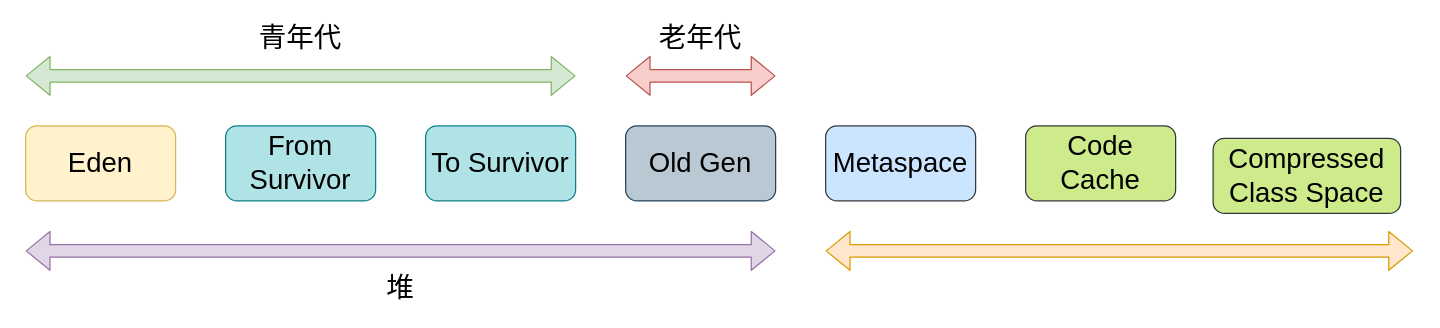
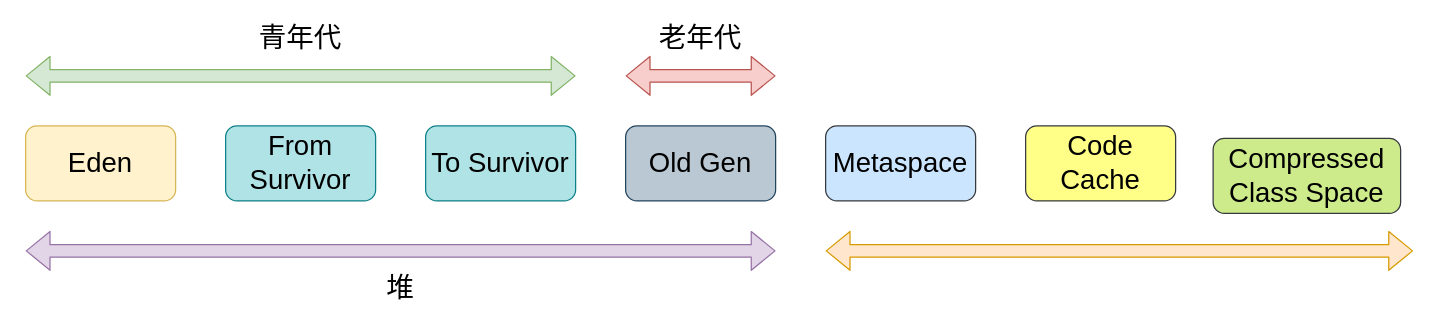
  <mxCell id="0" />
  <mxCell id="1" parent="0" />
  <mxCell id="2" value="Eden" style="rounded=1;whiteSpace=wrap;html=1;fontSize=22;fillColor=#fff2cc;strokeColor=#d6b656;" parent="1" vertex="1"><mxGeometry x="20" y="100" width="120" height="60" as="geometry" /></mxCell>
  <mxCell id="3" value="From&lt;br&gt;Survivor" style="rounded=1;whiteSpace=wrap;html=1;fontSize=22;fillColor=#b0e3e6;strokeColor=#0e8088;" parent="1" vertex="1"><mxGeometry x="180" y="100" width="120" height="60" as="geometry" /></mxCell>
  <mxCell id="4" value="To Survivor" style="rounded=1;whiteSpace=wrap;html=1;fontSize=22;fillColor=#b0e3e6;strokeColor=#0e8088;" parent="1" vertex="1"><mxGeometry x="340" y="100" width="120" height="60" as="geometry" /></mxCell>
  <mxCell id="5" value="Old Gen" style="rounded=1;whiteSpace=wrap;html=1;fontSize=22;fillColor=#bac8d3;strokeColor=#23445d;" parent="1" vertex="1"><mxGeometry x="500" y="100" width="120" height="60" as="geometry" /></mxCell>
  <mxCell id="6" value="Metaspace" style="rounded=1;whiteSpace=wrap;html=1;fontSize=22;fillColor=#cce5ff;strokeColor=#36393d;" parent="1" vertex="1"><mxGeometry x="660" y="100" width="120" height="60" as="geometry" /></mxCell>
- <mxCell id="7" value="Code&lt;br&gt;Cache" style="rounded=1;whiteSpace=wrap;html=1;fontSize=22;fillColor=#cdeb8b;strokeColor=#36393d;" parent="1" vertex="1"><mxGeometry x="820" y="100" width="120" height="60" as="geometry" /></mxCell>
+ <mxCell id="7" value="Code&lt;br&gt;Cache" style="rounded=1;whiteSpace=wrap;html=1;fontSize=22;fillColor=#ffff88;strokeColor=#36393d;" parent="1" vertex="1"><mxGeometry x="820" y="100" width="120" height="60" as="geometry" /></mxCell>
  <mxCell id="8" value="Compressed&lt;br&gt;Class Space" style="rounded=1;whiteSpace=wrap;html=1;fontSize=22;fillColor=#cdeb8b;strokeColor=#36393d;" parent="1" vertex="1"><mxGeometry x="970" y="110" width="150" height="60" as="geometry" /></mxCell>
  <mxCell id="9" value="" style="shape=flexArrow;endArrow=classic;startArrow=classic;html=1;fontSize=22;fillColor=#e1d5e7;strokeColor=#9673a6;" parent="1" edge="1"><mxGeometry width="50" height="50" relative="1" as="geometry"><mxPoint x="20" y="200" as="sourcePoint" /><mxPoint x="620" y="200" as="targetPoint" /></mxGeometry></mxCell>
  <mxCell id="10" value="堆" style="text;html=1;strokeColor=none;fillColor=none;align=center;verticalAlign=middle;whiteSpace=wrap;rounded=0;fontSize=22;" parent="1" vertex="1"><mxGeometry x="300" y="220" width="40" height="20" as="geometry" /></mxCell>
  <mxCell id="11" value="" style="shape=flexArrow;endArrow=classic;startArrow=classic;html=1;fontSize=22;fillColor=#ffe6cc;strokeColor=#d79b00;" parent="1" edge="1"><mxGeometry width="50" height="50" relative="1" as="geometry"><mxPoint x="660" y="200" as="sourcePoint" /><mxPoint x="1130" y="200" as="targetPoint" /></mxGeometry></mxCell>
  <mxCell id="12" value="" style="shape=flexArrow;endArrow=classic;startArrow=classic;html=1;fontSize=22;fillColor=#d5e8d4;strokeColor=#82b366;" parent="1" edge="1"><mxGeometry width="50" height="50" relative="1" as="geometry"><mxPoint x="20" y="60" as="sourcePoint" /><mxPoint x="460" y="60" as="targetPoint" /></mxGeometry></mxCell>
  <mxCell id="13" value="青年代" style="text;html=1;strokeColor=none;fillColor=none;align=center;verticalAlign=middle;whiteSpace=wrap;rounded=0;fontSize=22;" parent="1" vertex="1"><mxGeometry x="205" y="20" width="70" height="20" as="geometry" /></mxCell>
  <mxCell id="14" value="老年代" style="text;html=1;strokeColor=none;fillColor=none;align=center;verticalAlign=middle;whiteSpace=wrap;rounded=0;fontSize=22;" parent="1" vertex="1"><mxGeometry x="525" y="20" width="70" height="20" as="geometry" /></mxCell>
  <mxCell id="15" value="" style="shape=flexArrow;endArrow=classic;startArrow=classic;html=1;fontSize=22;fillColor=#f8cecc;strokeColor=#b85450;" parent="1" edge="1"><mxGeometry width="50" height="50" relative="1" as="geometry"><mxPoint x="500" y="60" as="sourcePoint" /><mxPoint x="620" y="60" as="targetPoint" /></mxGeometry></mxCell>
